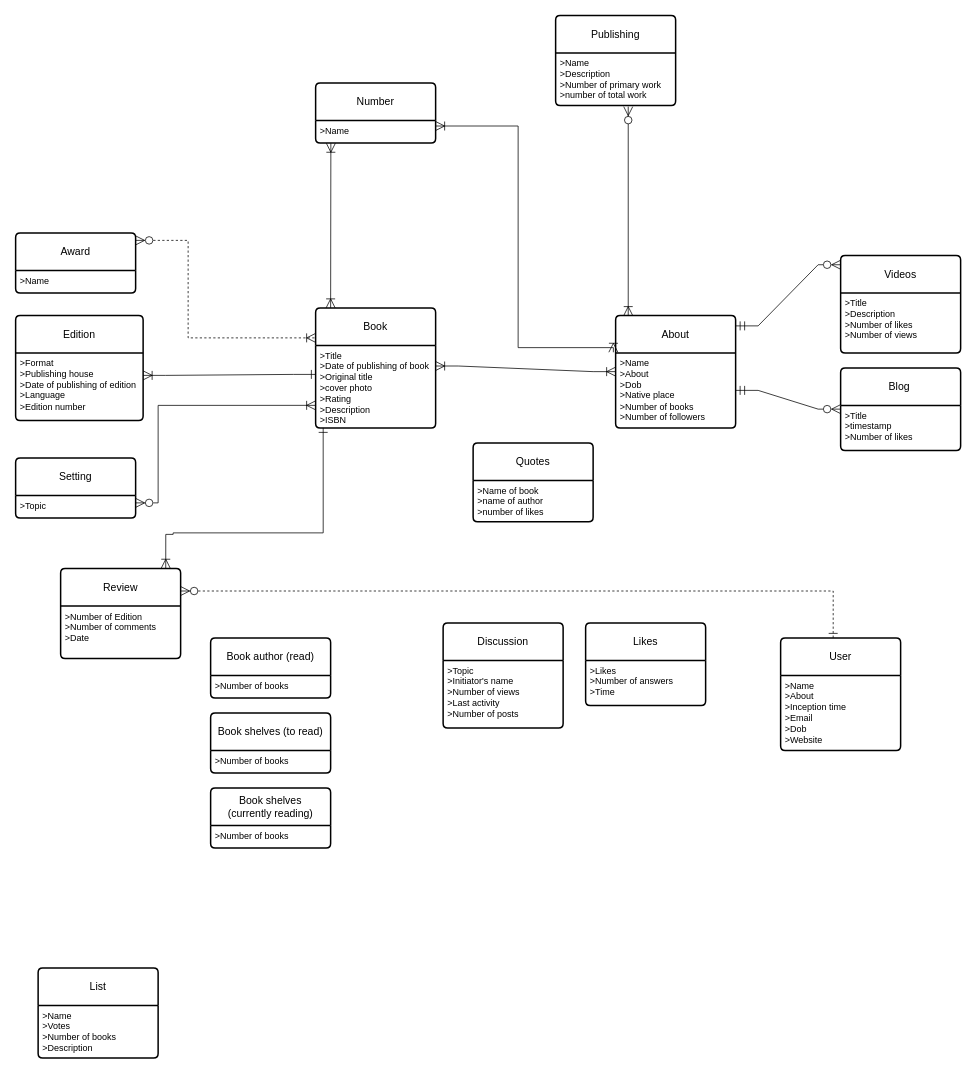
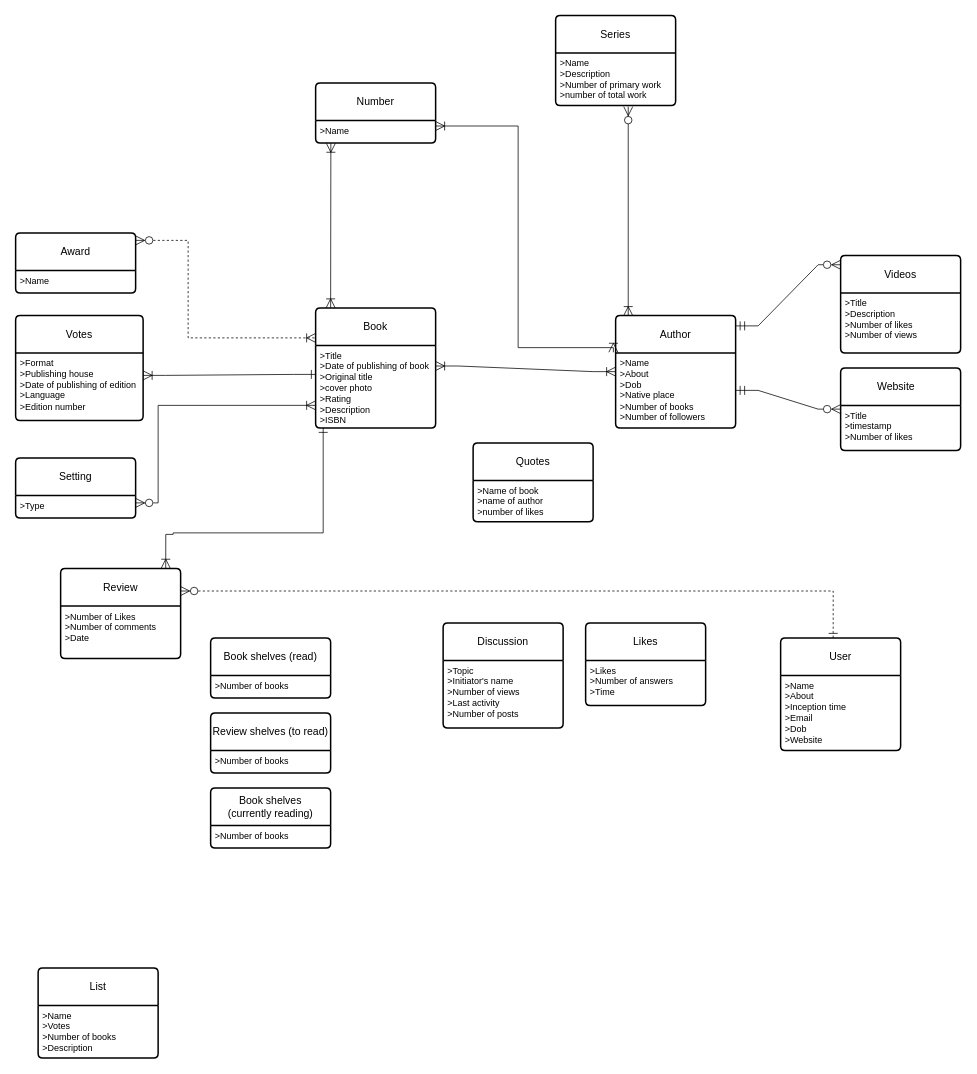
  <mxCell id="0" />
  <mxCell id="1" parent="0" />
  <mxCell id="2" value="Book" style="swimlane;childLayout=stackLayout;horizontal=1;startSize=50;horizontalStack=0;rounded=1;fontSize=14;fontStyle=0;strokeWidth=2;resizeParent=0;resizeLast=1;shadow=0;dashed=0;align=center;arcSize=4;whiteSpace=wrap;html=1;" parent="1" vertex="1"><mxGeometry x="420" y="410" width="160" height="160" as="geometry" /></mxCell>
  <mxCell id="3" value="&amp;gt;Title&lt;br&gt;&amp;gt;Date of publishing of book&lt;br&gt;&amp;gt;Original title&lt;br&gt;&amp;gt;cover photo&lt;br&gt;&amp;gt;Rating&lt;br&gt;&amp;gt;Description&lt;br&gt;&amp;gt;ISBN" style="align=left;strokeColor=none;fillColor=none;spacingLeft=4;fontSize=12;verticalAlign=top;resizable=0;rotatable=0;part=1;html=1;" parent="2" vertex="1"><mxGeometry y="50" width="160" height="110" as="geometry" /></mxCell>
- <mxCell id="4" value="About" style="swimlane;childLayout=stackLayout;horizontal=1;startSize=50;horizontalStack=0;rounded=1;fontSize=14;fontStyle=0;strokeWidth=2;resizeParent=0;resizeLast=1;shadow=0;dashed=0;align=center;arcSize=4;whiteSpace=wrap;html=1;" parent="1" vertex="1"><mxGeometry x="820" y="420" width="160" height="150" as="geometry" /></mxCell>
+ <mxCell id="4" value="Author" style="swimlane;childLayout=stackLayout;horizontal=1;startSize=50;horizontalStack=0;rounded=1;fontSize=14;fontStyle=0;strokeWidth=2;resizeParent=0;resizeLast=1;shadow=0;dashed=0;align=center;arcSize=4;whiteSpace=wrap;html=1;" parent="1" vertex="1"><mxGeometry x="820" y="420" width="160" height="150" as="geometry" /></mxCell>
  <mxCell id="5" value="&amp;gt;Name&lt;br&gt;&amp;gt;About&lt;br&gt;&amp;gt;Dob&lt;br&gt;&amp;gt;Native place&lt;br&gt;&amp;gt;Number of books&lt;br&gt;&amp;gt;Number of followers" style="align=left;strokeColor=none;fillColor=none;spacingLeft=4;fontSize=12;verticalAlign=top;resizable=0;rotatable=0;part=1;html=1;" parent="4" vertex="1"><mxGeometry y="50" width="160" height="100" as="geometry" /></mxCell>
  <mxCell id="6" value="Review" style="swimlane;childLayout=stackLayout;horizontal=1;startSize=50;horizontalStack=0;rounded=1;fontSize=14;fontStyle=0;strokeWidth=2;resizeParent=0;resizeLast=1;shadow=0;dashed=0;align=center;arcSize=4;whiteSpace=wrap;html=1;" parent="1" vertex="1"><mxGeometry x="80" y="757.5" width="160" height="120" as="geometry" /></mxCell>
- <mxCell id="7" value="&amp;gt;Number of Edition&lt;br&gt;&amp;gt;Number of comments&lt;br&gt;&amp;gt;Date&amp;nbsp;" style="align=left;strokeColor=none;fillColor=none;spacingLeft=4;fontSize=12;verticalAlign=top;resizable=0;rotatable=0;part=1;html=1;" parent="6" vertex="1"><mxGeometry y="50" width="160" height="70" as="geometry" /></mxCell>
+ <mxCell id="7" value="&amp;gt;Number of Likes&lt;br&gt;&amp;gt;Number of comments&lt;br&gt;&amp;gt;Date&amp;nbsp;" style="align=left;strokeColor=none;fillColor=none;spacingLeft=4;fontSize=12;verticalAlign=top;resizable=0;rotatable=0;part=1;html=1;" parent="6" vertex="1"><mxGeometry y="50" width="160" height="70" as="geometry" /></mxCell>
  <mxCell id="8" value="Number" style="swimlane;childLayout=stackLayout;horizontal=1;startSize=50;horizontalStack=0;rounded=1;fontSize=14;fontStyle=0;strokeWidth=2;resizeParent=0;resizeLast=1;shadow=0;dashed=0;align=center;arcSize=4;whiteSpace=wrap;html=1;" parent="1" vertex="1"><mxGeometry x="420" y="110" width="160" height="80" as="geometry" /></mxCell>
  <mxCell id="9" value="&amp;gt;Name" style="align=left;strokeColor=none;fillColor=none;spacingLeft=4;fontSize=12;verticalAlign=top;resizable=0;rotatable=0;part=1;html=1;" parent="8" vertex="1"><mxGeometry y="50" width="160" height="30" as="geometry" /></mxCell>
- <mxCell id="10" value="Publishing" style="swimlane;childLayout=stackLayout;horizontal=1;startSize=50;horizontalStack=0;rounded=1;fontSize=14;fontStyle=0;strokeWidth=2;resizeParent=0;resizeLast=1;shadow=0;dashed=0;align=center;arcSize=4;whiteSpace=wrap;html=1;" parent="1" vertex="1"><mxGeometry x="740" y="20" width="160" height="120" as="geometry" /></mxCell>
+ <mxCell id="10" value="Series" style="swimlane;childLayout=stackLayout;horizontal=1;startSize=50;horizontalStack=0;rounded=1;fontSize=14;fontStyle=0;strokeWidth=2;resizeParent=0;resizeLast=1;shadow=0;dashed=0;align=center;arcSize=4;whiteSpace=wrap;html=1;" parent="1" vertex="1"><mxGeometry x="740" y="20" width="160" height="120" as="geometry" /></mxCell>
  <mxCell id="11" value="&amp;gt;Name&lt;br&gt;&amp;gt;Description&lt;br&gt;&amp;gt;Number of primary work&lt;br&gt;&amp;gt;number of total work" style="align=left;strokeColor=none;fillColor=none;spacingLeft=4;fontSize=12;verticalAlign=top;resizable=0;rotatable=0;part=1;html=1;" parent="10" vertex="1"><mxGeometry y="50" width="160" height="70" as="geometry" /></mxCell>
  <mxCell id="12" value="Setting" style="swimlane;childLayout=stackLayout;horizontal=1;startSize=50;horizontalStack=0;rounded=1;fontSize=14;fontStyle=0;strokeWidth=2;resizeParent=0;resizeLast=1;shadow=0;dashed=0;align=center;arcSize=4;whiteSpace=wrap;html=1;" parent="1" vertex="1"><mxGeometry x="20" y="610" width="160" height="80" as="geometry" /></mxCell>
- <mxCell id="13" value="&amp;gt;Topic" style="align=left;strokeColor=none;fillColor=none;spacingLeft=4;fontSize=12;verticalAlign=top;resizable=0;rotatable=0;part=1;html=1;" parent="12" vertex="1"><mxGeometry y="50" width="160" height="30" as="geometry" /></mxCell>
+ <mxCell id="13" value="&amp;gt;Type" style="align=left;strokeColor=none;fillColor=none;spacingLeft=4;fontSize=12;verticalAlign=top;resizable=0;rotatable=0;part=1;html=1;" parent="12" vertex="1"><mxGeometry y="50" width="160" height="30" as="geometry" /></mxCell>
  <mxCell id="14" value="Award" style="swimlane;childLayout=stackLayout;horizontal=1;startSize=50;horizontalStack=0;rounded=1;fontSize=14;fontStyle=0;strokeWidth=2;resizeParent=0;resizeLast=1;shadow=0;dashed=0;align=center;arcSize=4;whiteSpace=wrap;html=1;" parent="1" vertex="1"><mxGeometry x="20" y="310" width="160" height="80" as="geometry" /></mxCell>
  <mxCell id="15" value="&amp;gt;Name" style="align=left;strokeColor=none;fillColor=none;spacingLeft=4;fontSize=12;verticalAlign=top;resizable=0;rotatable=0;part=1;html=1;" parent="14" vertex="1"><mxGeometry y="50" width="160" height="30" as="geometry" /></mxCell>
- <mxCell id="16" value="Edition" style="swimlane;childLayout=stackLayout;horizontal=1;startSize=50;horizontalStack=0;rounded=1;fontSize=14;fontStyle=0;strokeWidth=2;resizeParent=0;resizeLast=1;shadow=0;dashed=0;align=center;arcSize=4;whiteSpace=wrap;html=1;" parent="1" vertex="1"><mxGeometry x="20" y="420" width="170" height="140" as="geometry" /></mxCell>
+ <mxCell id="16" value="Votes" style="swimlane;childLayout=stackLayout;horizontal=1;startSize=50;horizontalStack=0;rounded=1;fontSize=14;fontStyle=0;strokeWidth=2;resizeParent=0;resizeLast=1;shadow=0;dashed=0;align=center;arcSize=4;whiteSpace=wrap;html=1;" parent="1" vertex="1"><mxGeometry x="20" y="420" width="170" height="140" as="geometry" /></mxCell>
  <mxCell id="17" value="&amp;gt;Format&lt;br&gt;&amp;gt;Publishing house&lt;br&gt;&amp;gt;Date of publishing of edition&lt;br&gt;&amp;gt;Language&lt;br&gt;&amp;gt;Edition number" style="align=left;strokeColor=none;fillColor=none;spacingLeft=4;fontSize=12;verticalAlign=top;resizable=0;rotatable=0;part=1;html=1;" parent="16" vertex="1"><mxGeometry y="50" width="170" height="90" as="geometry" /></mxCell>
  <mxCell id="18" value="Quotes" style="swimlane;childLayout=stackLayout;horizontal=1;startSize=50;horizontalStack=0;rounded=1;fontSize=14;fontStyle=0;strokeWidth=2;resizeParent=0;resizeLast=1;shadow=0;dashed=0;align=center;arcSize=4;whiteSpace=wrap;html=1;" parent="1" vertex="1"><mxGeometry x="630" y="590" width="160" height="105" as="geometry" /></mxCell>
  <mxCell id="19" value="&amp;gt;Name of book&lt;br&gt;&amp;gt;name of author&lt;br&gt;&amp;gt;number of likes" style="align=left;strokeColor=none;fillColor=none;spacingLeft=4;fontSize=12;verticalAlign=top;resizable=0;rotatable=0;part=1;html=1;" parent="18" vertex="1"><mxGeometry y="50" width="160" height="55" as="geometry" /></mxCell>
  <mxCell id="20" value="Discussion" style="swimlane;childLayout=stackLayout;horizontal=1;startSize=50;horizontalStack=0;rounded=1;fontSize=14;fontStyle=0;strokeWidth=2;resizeParent=0;resizeLast=1;shadow=0;dashed=0;align=center;arcSize=4;whiteSpace=wrap;html=1;" parent="1" vertex="1"><mxGeometry x="590" y="830" width="160" height="140" as="geometry" /></mxCell>
  <mxCell id="21" value="&amp;gt;Topic&lt;br&gt;&amp;gt;Initiator's name&lt;br&gt;&amp;gt;Number of views&lt;br&gt;&amp;gt;Last activity&lt;br&gt;&amp;gt;Number of posts" style="align=left;strokeColor=none;fillColor=none;spacingLeft=4;fontSize=12;verticalAlign=top;resizable=0;rotatable=0;part=1;html=1;" parent="20" vertex="1"><mxGeometry y="50" width="160" height="90" as="geometry" /></mxCell>
  <mxCell id="22" value="Likes" style="swimlane;childLayout=stackLayout;horizontal=1;startSize=50;horizontalStack=0;rounded=1;fontSize=14;fontStyle=0;strokeWidth=2;resizeParent=0;resizeLast=1;shadow=0;dashed=0;align=center;arcSize=4;whiteSpace=wrap;html=1;" parent="1" vertex="1"><mxGeometry x="780" y="830" width="160" height="110" as="geometry" /></mxCell>
  <mxCell id="23" value="&amp;gt;Likes&lt;br&gt;&amp;gt;Number of answers&lt;br&gt;&amp;gt;Time" style="align=left;strokeColor=none;fillColor=none;spacingLeft=4;fontSize=12;verticalAlign=top;resizable=0;rotatable=0;part=1;html=1;" parent="22" vertex="1"><mxGeometry y="50" width="160" height="60" as="geometry" /></mxCell>
  <mxCell id="24" value="List" style="swimlane;childLayout=stackLayout;horizontal=1;startSize=50;horizontalStack=0;rounded=1;fontSize=14;fontStyle=0;strokeWidth=2;resizeParent=0;resizeLast=1;shadow=0;dashed=0;align=center;arcSize=4;whiteSpace=wrap;html=1;" parent="1" vertex="1"><mxGeometry x="50" y="1290" width="160" height="120" as="geometry" /></mxCell>
  <mxCell id="25" value="&amp;gt;Name&lt;br&gt;&amp;gt;Votes&lt;br&gt;&amp;gt;Number of books&lt;br&gt;&amp;gt;Description&lt;br&gt;" style="align=left;strokeColor=none;fillColor=none;spacingLeft=4;fontSize=12;verticalAlign=top;resizable=0;rotatable=0;part=1;html=1;" parent="24" vertex="1"><mxGeometry y="50" width="160" height="70" as="geometry" /></mxCell>
  <mxCell id="26" value="User" style="swimlane;childLayout=stackLayout;horizontal=1;startSize=50;horizontalStack=0;rounded=1;fontSize=14;fontStyle=0;strokeWidth=2;resizeParent=0;resizeLast=1;shadow=0;dashed=0;align=center;arcSize=4;whiteSpace=wrap;html=1;" parent="1" vertex="1"><mxGeometry x="1040" y="850" width="160" height="150" as="geometry" /></mxCell>
  <mxCell id="27" value="&amp;gt;Name&lt;br&gt;&amp;gt;About&lt;br&gt;&amp;gt;Inception time&lt;br&gt;&amp;gt;Email&lt;br&gt;&amp;gt;Dob&lt;br&gt;&amp;gt;Website" style="align=left;strokeColor=none;fillColor=none;spacingLeft=4;fontSize=12;verticalAlign=top;resizable=0;rotatable=0;part=1;html=1;" parent="26" vertex="1"><mxGeometry y="50" width="160" height="100" as="geometry" /></mxCell>
- <mxCell id="28" value="Book author (read)" style="swimlane;childLayout=stackLayout;horizontal=1;startSize=50;horizontalStack=0;rounded=1;fontSize=14;fontStyle=0;strokeWidth=2;resizeParent=0;resizeLast=1;shadow=0;dashed=0;align=center;arcSize=4;whiteSpace=wrap;html=1;" vertex="1" parent="1"><mxGeometry x="280" y="850" width="160" height="80" as="geometry" /></mxCell>
+ <mxCell id="28" value="Book shelves (read)" style="swimlane;childLayout=stackLayout;horizontal=1;startSize=50;horizontalStack=0;rounded=1;fontSize=14;fontStyle=0;strokeWidth=2;resizeParent=0;resizeLast=1;shadow=0;dashed=0;align=center;arcSize=4;whiteSpace=wrap;html=1;" vertex="1" parent="1"><mxGeometry x="280" y="850" width="160" height="80" as="geometry" /></mxCell>
  <mxCell id="29" value="&amp;gt;Number of books" style="align=left;strokeColor=none;fillColor=none;spacingLeft=4;fontSize=12;verticalAlign=top;resizable=0;rotatable=0;part=1;html=1;" vertex="1" parent="28"><mxGeometry y="50" width="160" height="30" as="geometry" /></mxCell>
- <mxCell id="30" value="Book shelves (to read)" style="swimlane;childLayout=stackLayout;horizontal=1;startSize=50;horizontalStack=0;rounded=1;fontSize=14;fontStyle=0;strokeWidth=2;resizeParent=0;resizeLast=1;shadow=0;dashed=0;align=center;arcSize=4;whiteSpace=wrap;html=1;" vertex="1" parent="1"><mxGeometry x="280" y="950" width="160" height="80" as="geometry" /></mxCell>
+ <mxCell id="30" value="Review shelves (to read)" style="swimlane;childLayout=stackLayout;horizontal=1;startSize=50;horizontalStack=0;rounded=1;fontSize=14;fontStyle=0;strokeWidth=2;resizeParent=0;resizeLast=1;shadow=0;dashed=0;align=center;arcSize=4;whiteSpace=wrap;html=1;" vertex="1" parent="1"><mxGeometry x="280" y="950" width="160" height="80" as="geometry" /></mxCell>
  <mxCell id="31" value="&amp;gt;Number of books" style="align=left;strokeColor=none;fillColor=none;spacingLeft=4;fontSize=12;verticalAlign=top;resizable=0;rotatable=0;part=1;html=1;" vertex="1" parent="30"><mxGeometry y="50" width="160" height="30" as="geometry" /></mxCell>
  <mxCell id="32" value="Book shelves &lt;br&gt;(currently reading)" style="swimlane;childLayout=stackLayout;horizontal=1;startSize=50;horizontalStack=0;rounded=1;fontSize=14;fontStyle=0;strokeWidth=2;resizeParent=0;resizeLast=1;shadow=0;dashed=0;align=center;arcSize=4;whiteSpace=wrap;html=1;" vertex="1" parent="1"><mxGeometry x="280" y="1050" width="160" height="80" as="geometry" /></mxCell>
  <mxCell id="33" value="&amp;gt;Number of books" style="align=left;strokeColor=none;fillColor=none;spacingLeft=4;fontSize=12;verticalAlign=top;resizable=0;rotatable=0;part=1;html=1;" vertex="1" parent="32"><mxGeometry y="50" width="160" height="30" as="geometry" /></mxCell>
- <mxCell id="34" value="Blog&lt;span style=&quot;white-space: pre;&quot;&gt;&#09;&lt;/span&gt;" style="swimlane;childLayout=stackLayout;horizontal=1;startSize=50;horizontalStack=0;rounded=1;fontSize=14;fontStyle=0;strokeWidth=2;resizeParent=0;resizeLast=1;shadow=0;dashed=0;align=center;arcSize=4;whiteSpace=wrap;html=1;" vertex="1" parent="1"><mxGeometry x="1120" y="490" width="160" height="110" as="geometry" /></mxCell>
+ <mxCell id="34" value="Website&lt;span style=&quot;white-space: pre;&quot;&gt;&#09;&lt;/span&gt;" style="swimlane;childLayout=stackLayout;horizontal=1;startSize=50;horizontalStack=0;rounded=1;fontSize=14;fontStyle=0;strokeWidth=2;resizeParent=0;resizeLast=1;shadow=0;dashed=0;align=center;arcSize=4;whiteSpace=wrap;html=1;" vertex="1" parent="1"><mxGeometry x="1120" y="490" width="160" height="110" as="geometry" /></mxCell>
  <mxCell id="35" value="&amp;gt;Title&lt;br&gt;&amp;gt;timestamp&lt;br&gt;&amp;gt;Number of likes" style="align=left;strokeColor=none;fillColor=none;spacingLeft=4;fontSize=12;verticalAlign=top;resizable=0;rotatable=0;part=1;html=1;" vertex="1" parent="34"><mxGeometry y="50" width="160" height="60" as="geometry" /></mxCell>
  <mxCell id="36" value="Videos" style="swimlane;childLayout=stackLayout;horizontal=1;startSize=50;horizontalStack=0;rounded=1;fontSize=14;fontStyle=0;strokeWidth=2;resizeParent=0;resizeLast=1;shadow=0;dashed=0;align=center;arcSize=4;whiteSpace=wrap;html=1;" vertex="1" parent="1"><mxGeometry x="1120" y="340" width="160" height="130" as="geometry" /></mxCell>
  <mxCell id="37" value="&amp;gt;Title&lt;br&gt;&amp;gt;Description&lt;br&gt;&amp;gt;Number of likes&lt;br&gt;&amp;gt;Number of views&lt;br&gt;" style="align=left;strokeColor=none;fillColor=none;spacingLeft=4;fontSize=12;verticalAlign=top;resizable=0;rotatable=0;part=1;html=1;" vertex="1" parent="36"><mxGeometry y="50" width="160" height="80" as="geometry" /></mxCell>
  <mxCell id="38" value="" style="edgeStyle=entityRelationEdgeStyle;fontSize=12;html=1;endArrow=ERoneToMany;startArrow=ERoneToMany;rounded=0;exitX=1;exitY=0.25;exitDx=0;exitDy=0;endSize=10;startSize=10;entryX=0;entryY=0.25;entryDx=0;entryDy=0;" edge="1" parent="1" source="3" target="5"><mxGeometry width="100" height="100" relative="1" as="geometry"><mxPoint x="430" y="470" as="sourcePoint" /><mxPoint x="670" y="420" as="targetPoint" /><Array as="points"><mxPoint x="490" y="420" /><mxPoint x="620" y="440" /></Array></mxGeometry></mxCell>
  <mxCell id="39" value="" style="edgeStyle=orthogonalEdgeStyle;fontSize=12;html=1;endArrow=ERzeroToMany;startArrow=ERoneToMany;rounded=0;endSize=10;startSize=10;endFill=0;entryX=1;entryY=0.75;entryDx=0;entryDy=0;exitX=0;exitY=0.727;exitDx=0;exitDy=0;exitPerimeter=0;" edge="1" parent="1" source="3" target="12"><mxGeometry width="100" height="100" relative="1" as="geometry"><mxPoint x="390" y="540" as="sourcePoint" /><mxPoint x="240" y="660" as="targetPoint" /><Array as="points"><mxPoint x="210" y="540" /><mxPoint x="210" y="670" /></Array></mxGeometry></mxCell>
  <mxCell id="40" value="" style="fontSize=12;html=1;endArrow=ERoneToMany;endFill=0;startArrow=ERoneToMany;rounded=0;exitX=0.127;exitY=1.017;exitDx=0;exitDy=0;exitPerimeter=0;entryX=0.116;entryY=-0.01;entryDx=0;entryDy=0;entryPerimeter=0;endSize=10;startSize=10;startFill=0;" edge="1" parent="1" source="9"><mxGeometry width="100" height="100" relative="1" as="geometry"><mxPoint x="440.64" y="294.63" as="sourcePoint" /><mxPoint x="440" y="410" as="targetPoint" /><Array as="points" /></mxGeometry></mxCell>
  <mxCell id="41" value="" style="fontSize=12;html=1;endArrow=ERoneToMany;endFill=0;startArrow=ERoneToMany;rounded=0;endSize=10;startSize=10;edgeStyle=orthogonalEdgeStyle;startFill=0;entryX=-0.019;entryY=0.328;entryDx=0;entryDy=0;entryPerimeter=0;exitX=1;exitY=0.25;exitDx=0;exitDy=0;" edge="1" parent="1" source="9" target="4"><mxGeometry width="100" height="100" relative="1" as="geometry"><mxPoint x="600" y="170" as="sourcePoint" /><mxPoint x="670" y="380" as="targetPoint" /><Array as="points"><mxPoint x="690" y="167" /><mxPoint x="690" y="463" /></Array></mxGeometry></mxCell>
  <mxCell id="42" value="" style="edgeStyle=orthogonalEdgeStyle;fontSize=12;html=1;endArrow=ERzeroToMany;endFill=1;startArrow=ERoneToMany;rounded=0;entryX=0.605;entryY=1.024;entryDx=0;entryDy=0;exitX=0.105;exitY=0.002;exitDx=0;exitDy=0;entryPerimeter=0;exitPerimeter=0;endSize=10;startSize=10;startFill=0;" edge="1" parent="1" source="4" target="11"><mxGeometry width="100" height="100" relative="1" as="geometry"><mxPoint x="710" y="390" as="sourcePoint" /><mxPoint x="830" y="200" as="targetPoint" /><Array as="points" /></mxGeometry></mxCell>
  <mxCell id="43" value="" style="edgeStyle=entityRelationEdgeStyle;fontSize=12;html=1;endArrow=ERzeroToMany;startArrow=ERmandOne;rounded=0;entryX=0;entryY=0.096;entryDx=0;entryDy=0;entryPerimeter=0;endSize=10;startSize=10;endFill=0;startFill=0;" edge="1" parent="1" target="36"><mxGeometry width="100" height="100" relative="1" as="geometry"><mxPoint x="980" y="434" as="sourcePoint" /><mxPoint x="810" y="290" as="targetPoint" /><Array as="points"><mxPoint x="1040" y="450" /></Array></mxGeometry></mxCell>
  <mxCell id="44" value="" style="edgeStyle=entityRelationEdgeStyle;fontSize=12;html=1;endArrow=ERzeroToMany;startArrow=ERmandOne;rounded=0;endSize=10;startSize=10;endFill=0;startFill=0;" edge="1" parent="1" source="5" target="34"><mxGeometry width="100" height="100" relative="1" as="geometry"><mxPoint x="1020" y="650" as="sourcePoint" /><mxPoint x="1160" y="568" as="targetPoint" /><Array as="points"><mxPoint x="1080" y="666" /></Array></mxGeometry></mxCell>
  <mxCell id="45" value="" style="edgeStyle=orthogonalEdgeStyle;fontSize=12;html=1;endArrow=ERoneToMany;endFill=0;rounded=0;exitX=1;exitY=0.125;exitDx=0;exitDy=0;exitPerimeter=0;startArrow=ERzeroToMany;startFill=0;endSize=10;startSize=10;entryX=0;entryY=0.25;entryDx=0;entryDy=0;dashed=1;" edge="1" parent="1" source="14" target="2"><mxGeometry width="100" height="100" relative="1" as="geometry"><mxPoint x="550" y="670" as="sourcePoint" /><mxPoint x="400" y="448" as="targetPoint" /><Array as="points"><mxPoint x="250" y="320" /><mxPoint x="250" y="450" /></Array></mxGeometry></mxCell>
  <mxCell id="46" value="" style="edgeStyle=entityRelationEdgeStyle;fontSize=12;html=1;endArrow=ERone;endFill=0;rounded=0;startArrow=ERoneToMany;startFill=0;jumpSize=6;startSize=10;endSize=10;entryX=0.002;entryY=0.352;entryDx=0;entryDy=0;entryPerimeter=0;" edge="1" parent="1" target="3"><mxGeometry width="100" height="100" relative="1" as="geometry"><mxPoint x="190" y="500" as="sourcePoint" /><mxPoint x="400" y="500" as="targetPoint" /></mxGeometry></mxCell>
  <mxCell id="47" value="" style="edgeStyle=orthogonalEdgeStyle;fontSize=12;html=1;endArrow=ERone;startArrow=ERoneToMany;rounded=0;entryX=0.063;entryY=1;entryDx=0;entryDy=0;entryPerimeter=0;exitX=0.876;exitY=-0.003;exitDx=0;exitDy=0;exitPerimeter=0;endSize=10;startSize=10;endFill=0;startFill=0;" edge="1" parent="1" source="6" target="3"><mxGeometry width="100" height="100" relative="1" as="geometry"><mxPoint x="220" y="711" as="sourcePoint" /><mxPoint x="500" y="590" as="targetPoint" /><Array as="points"><mxPoint x="220" y="712" /><mxPoint x="230" y="712" /><mxPoint x="230" y="710" /><mxPoint x="430" y="710" /></Array></mxGeometry></mxCell>
  <mxCell id="48" value="" style="edgeStyle=orthogonalEdgeStyle;fontSize=12;html=1;endArrow=ERone;startArrow=ERzeroToMany;rounded=0;entryX=0.438;entryY=0;entryDx=0;entryDy=0;entryPerimeter=0;exitX=1;exitY=0.25;exitDx=0;exitDy=0;startFill=0;endSize=10;startSize=10;endFill=0;dashed=1;" edge="1" parent="1" source="6" target="26"><mxGeometry width="100" height="100" relative="1" as="geometry"><mxPoint x="330" y="790" as="sourcePoint" /><mxPoint x="620" y="580" as="targetPoint" /><Array as="points"><mxPoint x="1110" y="788" /></Array></mxGeometry></mxCell>
